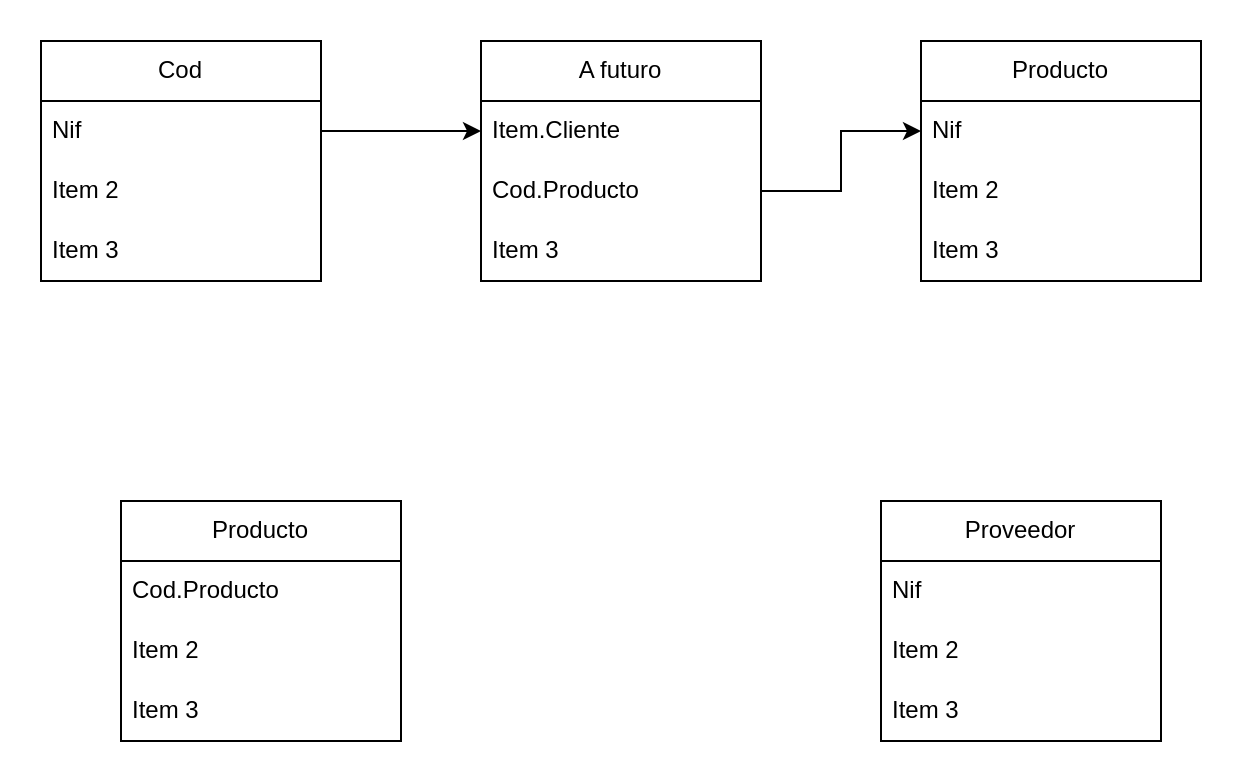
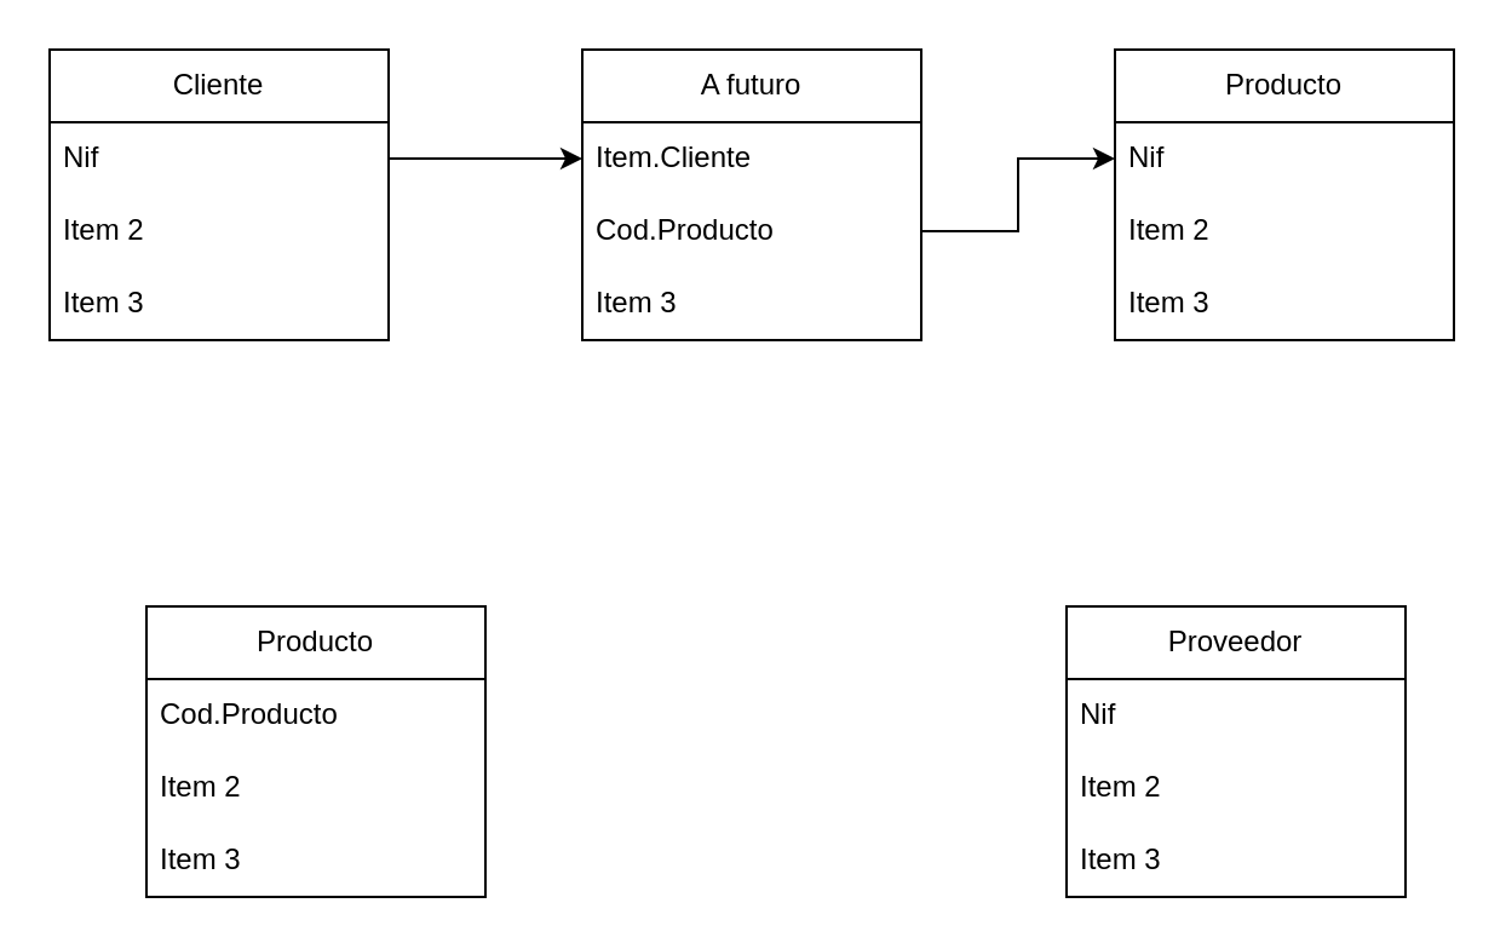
  <mxCell id="0" />
  <mxCell id="1" parent="0" />
- <mxCell id="2" value="Cod" style="swimlane;fontStyle=0;childLayout=stackLayout;horizontal=1;startSize=30;horizontalStack=0;resizeParent=1;resizeParentMax=0;resizeLast=0;collapsible=1;marginBottom=0;whiteSpace=wrap;html=1;" vertex="1" parent="1"><mxGeometry x="20" y="20" width="140" height="120" as="geometry" /></mxCell>
+ <mxCell id="2" value="Cliente" style="swimlane;fontStyle=0;childLayout=stackLayout;horizontal=1;startSize=30;horizontalStack=0;resizeParent=1;resizeParentMax=0;resizeLast=0;collapsible=1;marginBottom=0;whiteSpace=wrap;html=1;" vertex="1" parent="1"><mxGeometry x="20" y="20" width="140" height="120" as="geometry" /></mxCell>
  <mxCell id="3" value="Nif" style="text;strokeColor=none;fillColor=none;align=left;verticalAlign=middle;spacingLeft=4;spacingRight=4;overflow=hidden;points=[[0,0.5],[1,0.5]];portConstraint=eastwest;rotatable=0;whiteSpace=wrap;html=1;" vertex="1" parent="2"><mxGeometry y="30" width="140" height="30" as="geometry" /></mxCell>
  <mxCell id="4" value="Item 2" style="text;strokeColor=none;fillColor=none;align=left;verticalAlign=middle;spacingLeft=4;spacingRight=4;overflow=hidden;points=[[0,0.5],[1,0.5]];portConstraint=eastwest;rotatable=0;whiteSpace=wrap;html=1;" vertex="1" parent="2"><mxGeometry y="60" width="140" height="30" as="geometry" /></mxCell>
  <mxCell id="5" value="Item 3" style="text;strokeColor=none;fillColor=none;align=left;verticalAlign=middle;spacingLeft=4;spacingRight=4;overflow=hidden;points=[[0,0.5],[1,0.5]];portConstraint=eastwest;rotatable=0;whiteSpace=wrap;html=1;" vertex="1" parent="2"><mxGeometry y="90" width="140" height="30" as="geometry" /></mxCell>
  <mxCell id="6" value="Producto" style="swimlane;fontStyle=0;childLayout=stackLayout;horizontal=1;startSize=30;horizontalStack=0;resizeParent=1;resizeParentMax=0;resizeLast=0;collapsible=1;marginBottom=0;whiteSpace=wrap;html=1;" vertex="1" parent="1"><mxGeometry x="460" y="20" width="140" height="120" as="geometry" /></mxCell>
  <mxCell id="7" value="Nif" style="text;strokeColor=none;fillColor=none;align=left;verticalAlign=middle;spacingLeft=4;spacingRight=4;overflow=hidden;points=[[0,0.5],[1,0.5]];portConstraint=eastwest;rotatable=0;whiteSpace=wrap;html=1;" vertex="1" parent="6"><mxGeometry y="30" width="140" height="30" as="geometry" /></mxCell>
  <mxCell id="8" value="Item 2" style="text;strokeColor=none;fillColor=none;align=left;verticalAlign=middle;spacingLeft=4;spacingRight=4;overflow=hidden;points=[[0,0.5],[1,0.5]];portConstraint=eastwest;rotatable=0;whiteSpace=wrap;html=1;" vertex="1" parent="6"><mxGeometry y="60" width="140" height="30" as="geometry" /></mxCell>
  <mxCell id="9" value="Item 3" style="text;strokeColor=none;fillColor=none;align=left;verticalAlign=middle;spacingLeft=4;spacingRight=4;overflow=hidden;points=[[0,0.5],[1,0.5]];portConstraint=eastwest;rotatable=0;whiteSpace=wrap;html=1;" vertex="1" parent="6"><mxGeometry y="90" width="140" height="30" as="geometry" /></mxCell>
  <mxCell id="10" value="A futuro" style="swimlane;fontStyle=0;childLayout=stackLayout;horizontal=1;startSize=30;horizontalStack=0;resizeParent=1;resizeParentMax=0;resizeLast=0;collapsible=1;marginBottom=0;whiteSpace=wrap;html=1;" vertex="1" parent="1"><mxGeometry x="240" y="20" width="140" height="120" as="geometry" /></mxCell>
  <mxCell id="11" value="Item.Cliente" style="text;strokeColor=none;fillColor=none;align=left;verticalAlign=middle;spacingLeft=4;spacingRight=4;overflow=hidden;points=[[0,0.5],[1,0.5]];portConstraint=eastwest;rotatable=0;whiteSpace=wrap;html=1;" vertex="1" parent="10"><mxGeometry y="30" width="140" height="30" as="geometry" /></mxCell>
  <mxCell id="12" value="Cod.Producto" style="text;strokeColor=none;fillColor=none;align=left;verticalAlign=middle;spacingLeft=4;spacingRight=4;overflow=hidden;points=[[0,0.5],[1,0.5]];portConstraint=eastwest;rotatable=0;whiteSpace=wrap;html=1;" vertex="1" parent="10"><mxGeometry y="60" width="140" height="30" as="geometry" /></mxCell>
  <mxCell id="13" value="Item 3" style="text;strokeColor=none;fillColor=none;align=left;verticalAlign=middle;spacingLeft=4;spacingRight=4;overflow=hidden;points=[[0,0.5],[1,0.5]];portConstraint=eastwest;rotatable=0;whiteSpace=wrap;html=1;" vertex="1" parent="10"><mxGeometry y="90" width="140" height="30" as="geometry" /></mxCell>
  <mxCell id="14" style="edgeStyle=orthogonalEdgeStyle;rounded=0;orthogonalLoop=1;jettySize=auto;html=1;exitX=1;exitY=0.5;exitDx=0;exitDy=0;entryX=0;entryY=0.5;entryDx=0;entryDy=0;" edge="1" parent="1" source="3" target="11"><mxGeometry relative="1" as="geometry" /></mxCell>
  <mxCell id="15" style="edgeStyle=orthogonalEdgeStyle;rounded=0;orthogonalLoop=1;jettySize=auto;html=1;exitX=1;exitY=0.5;exitDx=0;exitDy=0;entryX=0;entryY=0.5;entryDx=0;entryDy=0;" edge="1" parent="1" source="12" target="7"><mxGeometry relative="1" as="geometry" /></mxCell>
  <mxCell id="16" value="Producto" style="swimlane;fontStyle=0;childLayout=stackLayout;horizontal=1;startSize=30;horizontalStack=0;resizeParent=1;resizeParentMax=0;resizeLast=0;collapsible=1;marginBottom=0;whiteSpace=wrap;html=1;" vertex="1" parent="1"><mxGeometry x="60" y="250" width="140" height="120" as="geometry" /></mxCell>
  <mxCell id="17" value="Cod.Producto" style="text;strokeColor=none;fillColor=none;align=left;verticalAlign=middle;spacingLeft=4;spacingRight=4;overflow=hidden;points=[[0,0.5],[1,0.5]];portConstraint=eastwest;rotatable=0;whiteSpace=wrap;html=1;" vertex="1" parent="16"><mxGeometry y="30" width="140" height="30" as="geometry" /></mxCell>
  <mxCell id="18" value="Item 2" style="text;strokeColor=none;fillColor=none;align=left;verticalAlign=middle;spacingLeft=4;spacingRight=4;overflow=hidden;points=[[0,0.5],[1,0.5]];portConstraint=eastwest;rotatable=0;whiteSpace=wrap;html=1;" vertex="1" parent="16"><mxGeometry y="60" width="140" height="30" as="geometry" /></mxCell>
  <mxCell id="19" value="Item 3" style="text;strokeColor=none;fillColor=none;align=left;verticalAlign=middle;spacingLeft=4;spacingRight=4;overflow=hidden;points=[[0,0.5],[1,0.5]];portConstraint=eastwest;rotatable=0;whiteSpace=wrap;html=1;" vertex="1" parent="16"><mxGeometry y="90" width="140" height="30" as="geometry" /></mxCell>
  <mxCell id="20" value="Proveedor" style="swimlane;fontStyle=0;childLayout=stackLayout;horizontal=1;startSize=30;horizontalStack=0;resizeParent=1;resizeParentMax=0;resizeLast=0;collapsible=1;marginBottom=0;whiteSpace=wrap;html=1;" vertex="1" parent="1"><mxGeometry x="440" y="250" width="140" height="120" as="geometry" /></mxCell>
  <mxCell id="21" value="Nif" style="text;strokeColor=none;fillColor=none;align=left;verticalAlign=middle;spacingLeft=4;spacingRight=4;overflow=hidden;points=[[0,0.5],[1,0.5]];portConstraint=eastwest;rotatable=0;whiteSpace=wrap;html=1;" vertex="1" parent="20"><mxGeometry y="30" width="140" height="30" as="geometry" /></mxCell>
  <mxCell id="22" value="Item 2" style="text;strokeColor=none;fillColor=none;align=left;verticalAlign=middle;spacingLeft=4;spacingRight=4;overflow=hidden;points=[[0,0.5],[1,0.5]];portConstraint=eastwest;rotatable=0;whiteSpace=wrap;html=1;" vertex="1" parent="20"><mxGeometry y="60" width="140" height="30" as="geometry" /></mxCell>
  <mxCell id="23" value="Item 3" style="text;strokeColor=none;fillColor=none;align=left;verticalAlign=middle;spacingLeft=4;spacingRight=4;overflow=hidden;points=[[0,0.5],[1,0.5]];portConstraint=eastwest;rotatable=0;whiteSpace=wrap;html=1;" vertex="1" parent="20"><mxGeometry y="90" width="140" height="30" as="geometry" /></mxCell>
